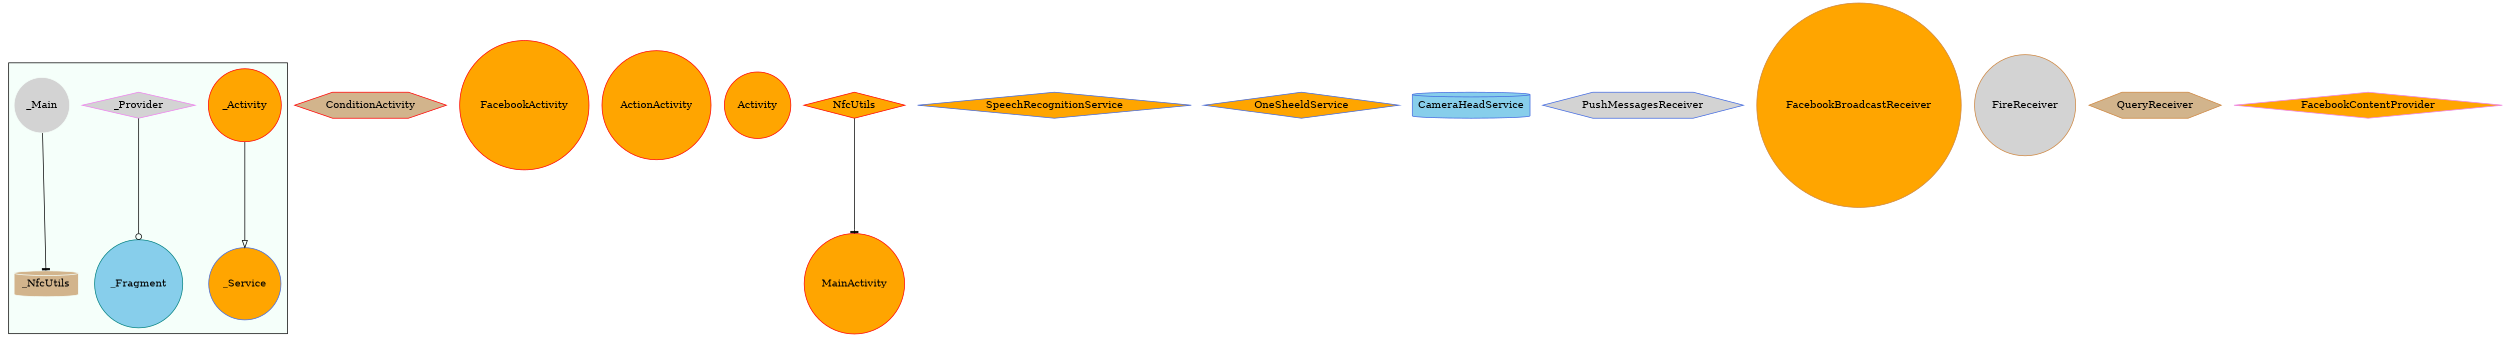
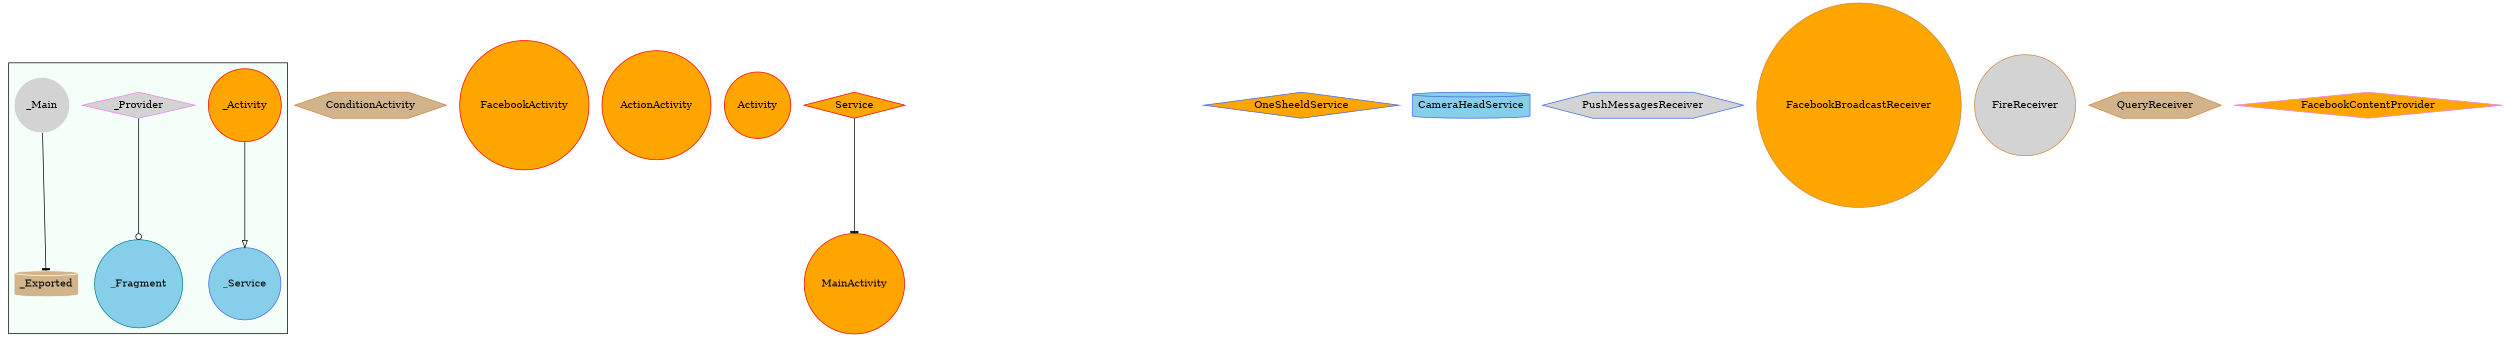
  digraph {
    node [color=red fillcolor=orange shape=circle style=filled]
    edge [arrowhead=tee]
    _Activity
-   _Service [color=royalblue]
+   _Service [color=royalblue fillcolor=skyblue]
    _Provider [color=violet fillcolor=lightgrey shape=diamond]
    _Fragment [color=teal fillcolor=skyblue]
    _Main [color=mintcream fillcolor=lightgrey]
-   _Exported [color=mintcream fillcolor=tan shape=cylinder label=_NfcUtils]
-   ConditionActivity [fillcolor=tan shape=hexagon]
+   _Exported [color=mintcream fillcolor=tan shape=cylinder]
+   ConditionActivity [color=peru fillcolor=tan shape=hexagon]
    FacebookActivity
    ActionActivity
    n10 [label=Activity]
-   NfcUtils [shape=diamond]
+   NfcUtils [shape=diamond label=Service]
    MainActivity
-   SpeechRecognitionService [color=royalblue shape=diamond]
    OneSheeldService [color=royalblue shape=diamond]
    CameraHeadService [color=royalblue fillcolor=skyblue shape=cylinder]
    PushMessagesReceiver [color=royalblue fillcolor=lightgrey shape=hexagon]
    FacebookBroadcastReceiver [color=peru]
    FireReceiver [color=peru fillcolor=lightgrey]
    QueryReceiver [color=peru fillcolor=tan shape=hexagon]
    FacebookContentProvider [color=violet shape=diamond]
    subgraph cluster_1 {
      bgcolor=mintcream
      _Activity
      _Service
      _Provider
      _Fragment
      _Main
      _Exported
    }
    _Activity -> _Service [arrowhead=onormal]
    _Provider -> _Fragment [arrowhead=odot]
    _Main -> _Exported
    NfcUtils -> MainActivity
  }
